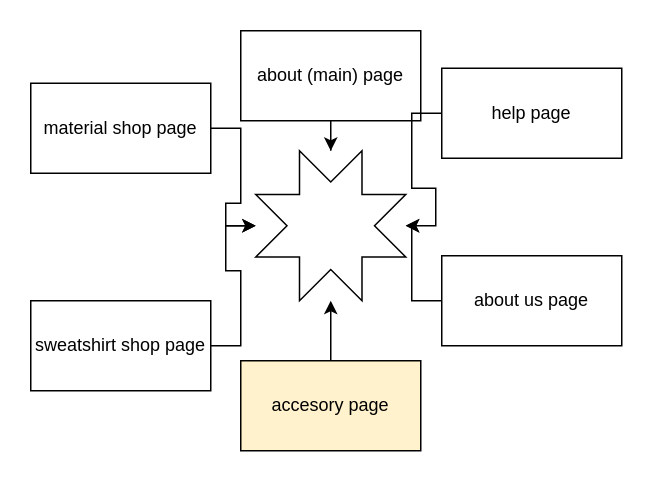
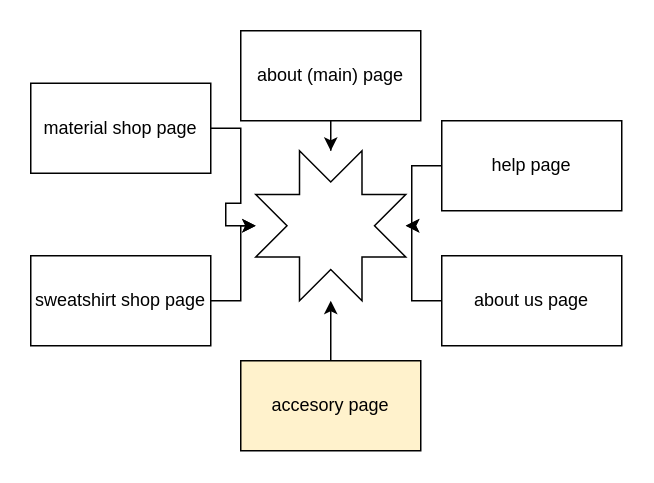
  <mxCell id="0" />
  <mxCell id="1" parent="0" />
  <mxCell id="2" style="edgeStyle=orthogonalEdgeStyle;rounded=0;orthogonalLoop=1;jettySize=auto;html=1;" edge="1" parent="1" source="3" target="14"><mxGeometry relative="1" as="geometry" /></mxCell>
  <mxCell id="3" value="about (main) page" style="rounded=0;whiteSpace=wrap;html=1;" vertex="1" parent="1"><mxGeometry x="160" y="20" width="120" height="60" as="geometry" /></mxCell>
  <mxCell id="4" style="edgeStyle=orthogonalEdgeStyle;rounded=0;orthogonalLoop=1;jettySize=auto;html=1;" edge="1" parent="1" source="5" target="14"><mxGeometry relative="1" as="geometry" /></mxCell>
- <mxCell id="5" value="sweatshirt shop page" style="rounded=0;whiteSpace=wrap;html=1;" vertex="1" parent="1"><mxGeometry x="20" y="200" width="120" height="60" as="geometry" /></mxCell>
+ <mxCell id="5" value="sweatshirt shop page" style="rounded=0;whiteSpace=wrap;html=1;" vertex="1" parent="1"><mxGeometry x="20" y="170" width="120" height="60" as="geometry" /></mxCell>
  <mxCell id="6" style="edgeStyle=orthogonalEdgeStyle;rounded=0;orthogonalLoop=1;jettySize=auto;html=1;" edge="1" parent="1" source="7" target="14"><mxGeometry relative="1" as="geometry" /></mxCell>
  <mxCell id="7" value="material shop page" style="rounded=0;whiteSpace=wrap;html=1;" vertex="1" parent="1"><mxGeometry x="20" y="55" width="120" height="60" as="geometry" /></mxCell>
  <mxCell id="8" style="edgeStyle=orthogonalEdgeStyle;rounded=0;orthogonalLoop=1;jettySize=auto;html=1;" edge="1" parent="1" source="9" target="14"><mxGeometry relative="1" as="geometry" /></mxCell>
- <mxCell id="9" value="help page" style="rounded=0;whiteSpace=wrap;html=1;" vertex="1" parent="1"><mxGeometry x="294" y="45" width="120" height="60" as="geometry" /></mxCell>
+ <mxCell id="9" value="help page" style="rounded=0;whiteSpace=wrap;html=1;" vertex="1" parent="1"><mxGeometry x="294" y="80" width="120" height="60" as="geometry" /></mxCell>
  <mxCell id="10" style="edgeStyle=orthogonalEdgeStyle;rounded=0;orthogonalLoop=1;jettySize=auto;html=1;" edge="1" parent="1" source="11" target="14"><mxGeometry relative="1" as="geometry" /></mxCell>
  <mxCell id="11" value="about us page" style="rounded=0;whiteSpace=wrap;html=1;" vertex="1" parent="1"><mxGeometry x="294" y="170" width="120" height="60" as="geometry" /></mxCell>
  <mxCell id="12" style="edgeStyle=orthogonalEdgeStyle;rounded=0;orthogonalLoop=1;jettySize=auto;html=1;" edge="1" parent="1" source="13" target="14"><mxGeometry relative="1" as="geometry" /></mxCell>
  <mxCell id="13" value="accesory page" style="rounded=0;whiteSpace=wrap;html=1;fillColor=#fff2cc;" vertex="1" parent="1"><mxGeometry x="160" y="240" width="120" height="60" as="geometry" /></mxCell>
  <mxCell id="14" value="" style="verticalLabelPosition=bottom;verticalAlign=top;html=1;shape=mxgraph.basic.8_point_star" vertex="1" parent="1"><mxGeometry x="170" y="100" width="100" height="100" as="geometry" /></mxCell>
